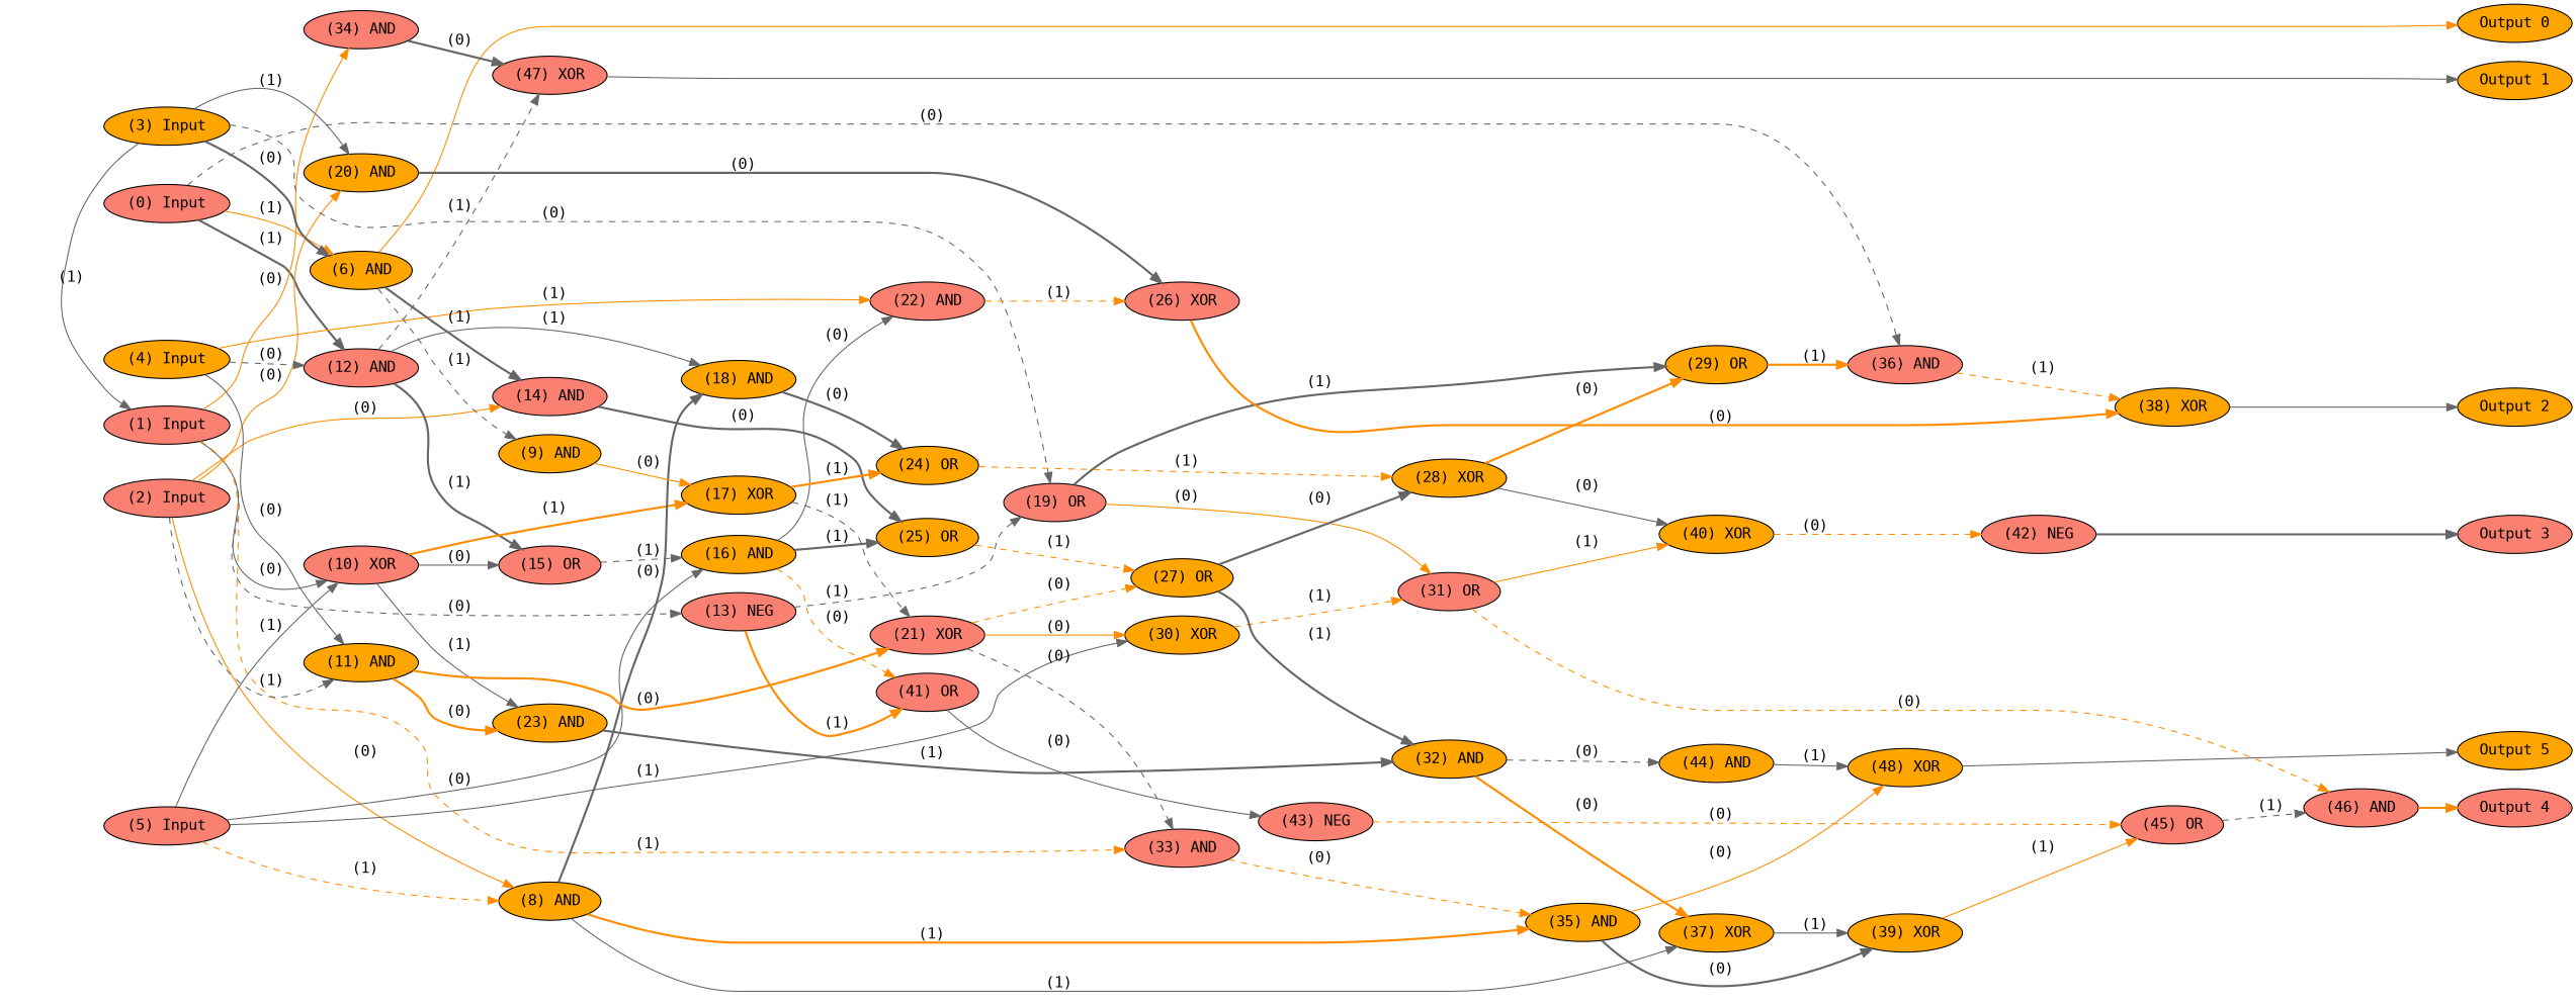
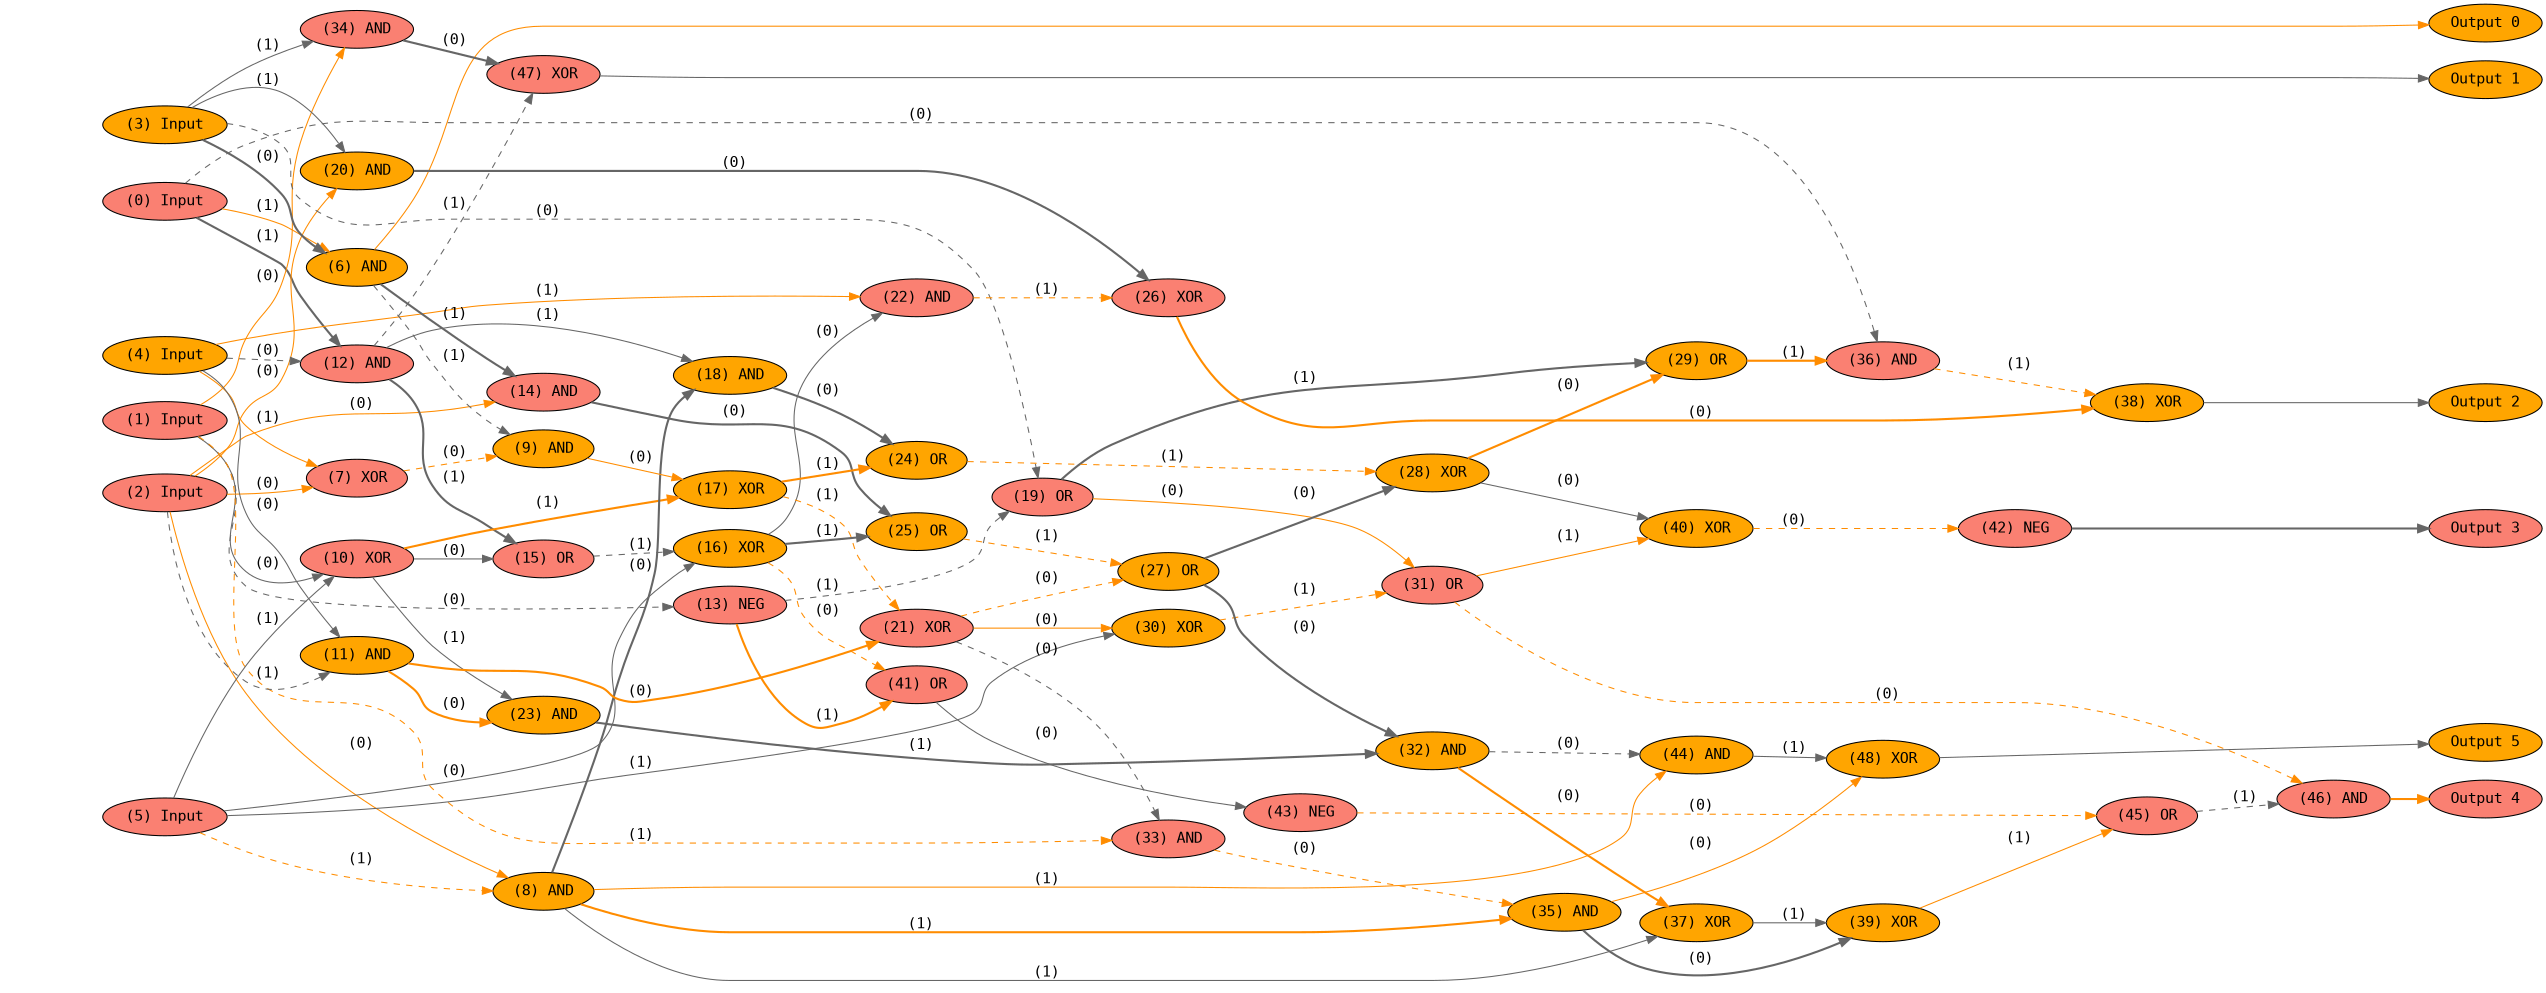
  digraph {
    fontname="DejaVu Sans Mono"
    rankdir=LR
    node [color=black fillcolor=orange fontcolor=black fontname="DejaVu Sans Mono" labelfontcolor=black style=filled]
    edge [bold=true color=gray40 fontcolor=black fontname="DejaVu Sans Mono" labelfontcolor=black style=solid]
    n1 [fillcolor=salmon label="(0) Input"]
    n2 [fillcolor=salmon label="(1) Input"]
    n3 [fillcolor=salmon label="(2) Input"]
    n4 [label="(3) Input"]
    n5 [label="(4) Input"]
    n6 [fillcolor=salmon label="(5) Input"]
    n7 [label="Output 0"]
    n8 [label="Output 1"]
    n9 [label="Output 2"]
    n10 [fillcolor=salmon label="Output 3"]
    n11 [fillcolor=salmon label="Output 4"]
    n12 [label="Output 5"]
    n13 [label="(6) AND"]
    n14 [fillcolor=salmon label="(12) AND"]
    n15 [fillcolor=salmon label="(36) AND"]
    n16 [fillcolor=salmon label="(10) XOR"]
    n17 [fillcolor=salmon label="(13) NEG"]
    n18 [fillcolor=salmon label="(33) AND"]
    n19 [fillcolor=salmon label="(34) AND"]
+   n20 [fillcolor=salmon label="(7) XOR"]
    n21 [label="(8) AND"]
    n22 [label="(11) AND"]
    n23 [fillcolor=salmon label="(14) AND"]
    n24 [label="(20) AND"]
    n25 [fillcolor=salmon label="(19) OR"]
    n26 [fillcolor=salmon label="(22) AND"]
-   n27 [label="(16) AND"]
+   n27 [label="(16) XOR"]
    n28 [label="(30) XOR"]
    n29 [label="(9) AND"]
    n30 [label="(18) AND"]
    n31 [fillcolor=salmon label="(15) OR"]
    n32 [fillcolor=salmon label="(47) XOR"]
    n33 [label="(38) XOR"]
    n34 [label="(17) XOR"]
    n35 [label="(23) AND"]
    n36 [fillcolor=salmon label="(41) OR"]
    n37 [label="(35) AND"]
    n38 [label="(37) XOR"]
    n39 [label="(44) AND"]
    n40 [fillcolor=salmon label="(21) XOR"]
    n41 [label="(25) OR"]
    n42 [fillcolor=salmon label="(26) XOR"]
    n43 [label="(29) OR"]
    n44 [fillcolor=salmon label="(31) OR"]
    n45 [label="(24) OR"]
    n46 [label="(39) XOR"]
    n47 [label="(48) XOR"]
    n48 [label="(32) AND"]
    n49 [label="(27) OR"]
    n50 [fillcolor=salmon label="(43) NEG"]
    n51 [label="(28) XOR"]
    n52 [label="(40) XOR"]
    n53 [fillcolor=salmon label="(46) AND"]
    n54 [fillcolor=salmon label="(42) NEG"]
    n55 [fillcolor=salmon label="(45) OR"]
    subgraph sub_1 {
      rank=source
      n1
      n2
      n3
      n4
      n5
      n6
    }
    subgraph sub_2 {
      rank=max
      n7
      n8
      n9
      n10
      n11
      n12
    }
    n1 -> n13 [color=darkorange label=" (1)"]
    n1 -> n14 [label=" (1)" style=bold]
    n1 -> n15 [label=" (0)" style=dashed]
    n2 -> n16 [label=" (0)"]
    n2 -> n17 [label=" (0)" style=dashed]
    n2 -> n18 [color=darkorange label=" (1)" style=dashed]
    n2 -> n19 [color=darkorange label=" (0)"]
+   n3 -> n20 [color=darkorange label=" (0)"]
    n3 -> n21 [color=darkorange label=" (0)"]
    n3 -> n22 [label=" (1)" style=dashed]
    n3 -> n23 [color=darkorange label=" (0)"]
    n3 -> n24 [color=darkorange label=" (0)"]
    n4 -> n13 [label=" (0)" style=bold]
-   n4 -> n2 [label=" (1)"]
+   n4 -> n19 [label=" (1)"]
    n4 -> n24 [label=" (1)"]
    n4 -> n25 [label=" (0)" style=dashed]
    n5 -> n14 [label=" (0)" style=dashed]
+   n5 -> n20 [color=darkorange label=" (1)"]
    n5 -> n22 [label=" (0)"]
    n5 -> n26 [color=darkorange label=" (1)"]
    n6 -> n16 [label=" (1)"]
    n6 -> n21 [color=darkorange label=" (1)" style=dashed]
    n6 -> n27 [label=" (0)"]
    n6 -> n28 [label=" (1)"]
    n13 -> n7 [color=darkorange]
    n13 -> n23 [label=" (1)" style=bold]
    n13 -> n29 [label=" (1)" style=dashed]
    n14 -> n30 [label=" (1)"]
    n14 -> n31 [label=" (1)" style=bold]
    n14 -> n32 [label=" (1)" style=dashed]
    n15 -> n33 [color=darkorange label=" (1)" style=dashed]
    n16 -> n31 [label=" (0)"]
    n16 -> n34 [color=darkorange label=" (1)" style=bold]
    n16 -> n35 [label=" (1)"]
    n17 -> n25 [label=" (1)" style=dashed]
    n17 -> n36 [color=darkorange label=" (1)" style=bold]
    n18 -> n37 [color=darkorange label=" (0)" style=dashed]
    n19 -> n32 [label=" (0)" style=bold]
+   n20 -> n29 [color=darkorange label=" (0)" style=dashed]
    n21 -> n30 [label=" (0)" style=bold]
    n21 -> n37 [color=darkorange label=" (1)" style=bold]
    n21 -> n38 [label=" (1)"]
+   n21 -> n39 [color=darkorange label=" (1)"]
    n22 -> n35 [color=darkorange label=" (0)" style=bold]
    n22 -> n40 [color=darkorange label=" (0)" style=bold]
    n23 -> n41 [label=" (0)" style=bold]
    n24 -> n42 [label=" (0)" style=bold]
    n25 -> n43 [label=" (1)" style=bold]
    n25 -> n44 [color=darkorange label=" (0)"]
    n26 -> n42 [color=darkorange label=" (1)" style=dashed]
    n27 -> n26 [label=" (0)"]
    n27 -> n36 [color=darkorange label=" (0)" style=dashed]
    n27 -> n41 [label=" (1)" style=bold]
    n28 -> n44 [color=darkorange label=" (1)" style=dashed]
    n29 -> n34 [color=darkorange label=" (0)"]
    n30 -> n45 [label=" (0)" style=bold]
    n31 -> n27 [label=" (1)" style=dashed]
    n32 -> n8
    n33 -> n9
-   n34 -> n40 [label=" (1)" style=dashed]
+   n34 -> n40 [color=darkorange label=" (1)" style=dashed]
    n34 -> n45 [color=darkorange label=" (1)" style=bold]
    n35 -> n48 [label=" (1)" style=bold]
    n36 -> n50 [label=" (0)"]
    n37 -> n46 [label=" (0)" style=bold]
    n37 -> n47 [color=darkorange label=" (0)"]
    n38 -> n46 [label=" (1)"]
    n39 -> n47 [label=" (1)"]
    n40 -> n18 [label=" (0)" style=dashed]
    n40 -> n28 [color=darkorange label=" (0)"]
    n40 -> n49 [color=darkorange label=" (0)" style=dashed]
    n41 -> n49 [color=darkorange label=" (1)" style=dashed]
    n42 -> n33 [color=darkorange label=" (0)" style=bold]
    n43 -> n15 [color=darkorange label=" (1)" style=bold]
    n44 -> n52 [color=darkorange label=" (1)"]
    n44 -> n53 [color=darkorange label=" (0)" style=dashed]
    n45 -> n51 [color=darkorange label=" (1)" style=dashed]
    n46 -> n55 [color=darkorange label=" (1)"]
    n47 -> n12
    n48 -> n38 [color=darkorange label=" (0)" style=bold]
    n48 -> n39 [label=" (0)" style=dashed]
-   n49 -> n48 [label=" (1)" style=bold]
+   n49 -> n48 [label=" (0)" style=bold]
    n49 -> n51 [label=" (0)" style=bold]
    n50 -> n55 [color=darkorange label=" (0)" style=dashed]
    n51 -> n43 [color=darkorange label=" (0)" style=bold]
    n51 -> n52 [label=" (0)"]
    n52 -> n54 [color=darkorange label=" (0)" style=dashed]
    n53 -> n11 [color=darkorange style=bold]
    n54 -> n10 [style=bold]
    n55 -> n53 [label=" (1)" style=dashed]
  }
